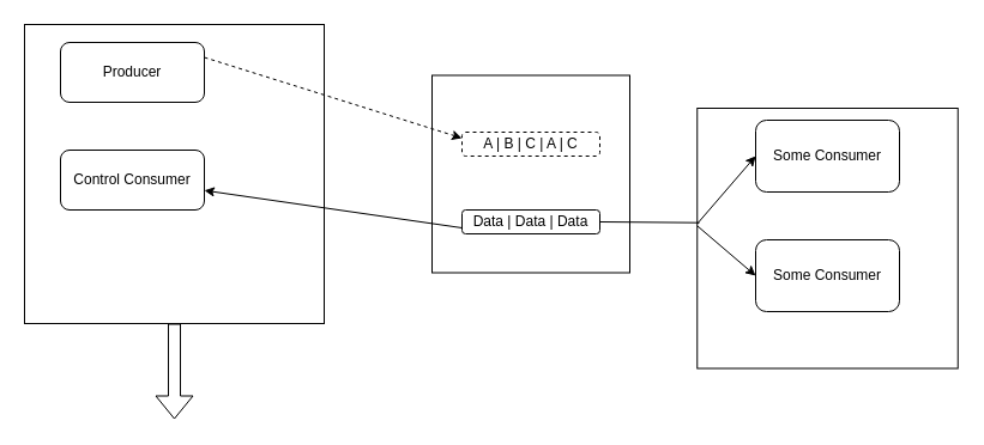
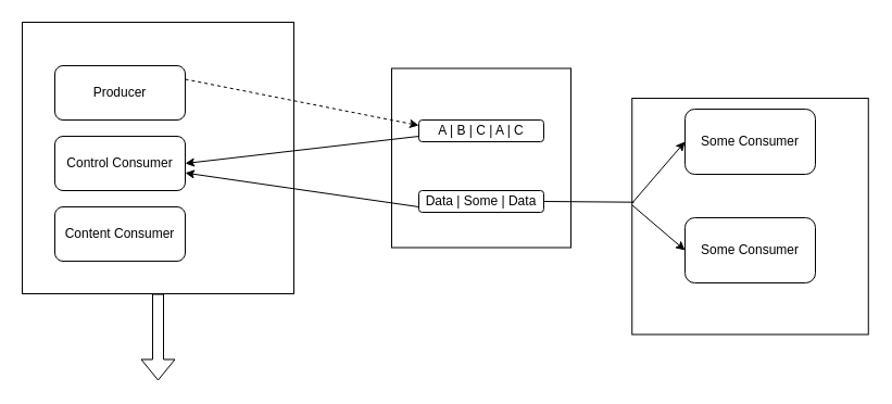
  <mxCell id="0" />
  <mxCell id="1" parent="0" />
  <mxCell id="2" value="" style="whiteSpace=wrap;html=1;aspect=fixed;" parent="1" vertex="1"><mxGeometry x="581.25" y="90" width="217.5" height="217.5" as="geometry" /></mxCell>
  <mxCell id="3" style="edgeStyle=none;rounded=0;orthogonalLoop=1;jettySize=auto;html=1;exitX=0;exitY=0.452;exitDx=0;exitDy=0;exitPerimeter=0;entryX=0;entryY=0.5;entryDx=0;entryDy=0;" parent="1" source="2" target="17" edge="1"><mxGeometry relative="1" as="geometry" /></mxCell>
  <mxCell id="4" style="edgeStyle=none;rounded=0;orthogonalLoop=1;jettySize=auto;html=1;entryX=0;entryY=0.5;entryDx=0;entryDy=0;exitX=0;exitY=0.444;exitDx=0;exitDy=0;exitPerimeter=0;" parent="1" source="2" target="9" edge="1"><mxGeometry relative="1" as="geometry" /></mxCell>
  <mxCell id="5" value="" style="whiteSpace=wrap;html=1;aspect=fixed;" parent="1" vertex="1"><mxGeometry width="250" height="250" as="geometry" x="20" y="20" /></mxCell>
  <mxCell id="6" value="" style="whiteSpace=wrap;html=1;aspect=fixed;" parent="1" vertex="1"><mxGeometry x="360" y="62.5" width="165" height="165" as="geometry" /></mxCell>
  <mxCell id="7" style="rounded=0;orthogonalLoop=1;jettySize=auto;html=1;exitX=1;exitY=0.25;exitDx=0;exitDy=0;entryX=0;entryY=0.25;entryDx=0;entryDy=0;dashed=1;" parent="1" source="8" target="14" edge="1"><mxGeometry relative="1" as="geometry" /></mxCell>
- <mxCell id="8" value="Producer" style="rounded=1;whiteSpace=wrap;html=1;" parent="1" vertex="1"><mxGeometry x="50" y="35" width="120" height="50" as="geometry" /></mxCell>
+ <mxCell id="8" value="Producer" style="rounded=1;whiteSpace=wrap;html=1;" parent="1" vertex="1"><mxGeometry x="50" y="60" width="120" height="50" as="geometry" /></mxCell>
  <mxCell id="9" value="Some Consumer" style="rounded=1;whiteSpace=wrap;html=1;" parent="1" vertex="1"><mxGeometry x="630" y="100" width="120" height="60" as="geometry" /></mxCell>
  <mxCell id="10" style="edgeStyle=none;rounded=0;orthogonalLoop=1;jettySize=auto;html=1;exitX=0;exitY=0.75;exitDx=0;exitDy=0;" parent="1" source="12" target="15" edge="1"><mxGeometry relative="1" as="geometry" /></mxCell>
  <mxCell id="11" style="edgeStyle=none;rounded=0;orthogonalLoop=1;jettySize=auto;html=1;entryX=0.008;entryY=0.44;entryDx=0;entryDy=0;entryPerimeter=0;exitX=1;exitY=0.5;exitDx=0;exitDy=0;endArrow=none;endFill=0;" parent="1" source="12" target="2" edge="1"><mxGeometry relative="1" as="geometry" /></mxCell>
- <mxCell id="12" value="Data | Data | Data" style="rounded=1;whiteSpace=wrap;html=1;" parent="1" vertex="1"><mxGeometry x="385" y="175" width="115" height="20" as="geometry" /></mxCell>
- <mxCell id="14" value="A | B | C | A | C" style="rounded=1;whiteSpace=wrap;html=1;dashed=1;" parent="1" vertex="1"><mxGeometry x="385" y="110" width="115" height="20" as="geometry" /></mxCell>
+ <mxCell id="12" value="Data | Some | Data" style="rounded=1;whiteSpace=wrap;html=1;" parent="1" vertex="1"><mxGeometry x="385" y="175" width="115" height="20" as="geometry" /></mxCell>
+ <mxCell id="13" style="rounded=0;orthogonalLoop=1;jettySize=auto;html=1;exitX=0;exitY=0.75;exitDx=0;exitDy=0;entryX=1;entryY=0.5;entryDx=0;entryDy=0;" parent="1" source="14" target="15" edge="1"><mxGeometry relative="1" as="geometry" /></mxCell>
+ <mxCell id="14" value="A | B | C | A | C" style="rounded=1;whiteSpace=wrap;html=1;" parent="1" vertex="1"><mxGeometry x="385" y="110" width="115" height="20" as="geometry" /></mxCell>
  <mxCell id="15" value="Control Consumer" style="rounded=1;whiteSpace=wrap;html=1;" parent="1" vertex="1"><mxGeometry x="50" y="125" width="120" height="50" as="geometry" /></mxCell>
+ <mxCell id="16" value="Content Consumer" style="rounded=1;whiteSpace=wrap;html=1;" parent="1" vertex="1"><mxGeometry x="50" y="190" width="120" height="50" as="geometry" /></mxCell>
  <mxCell id="17" value="Some Consumer" style="rounded=1;whiteSpace=wrap;html=1;" parent="1" vertex="1"><mxGeometry x="630" y="200" width="120" height="60" as="geometry" /></mxCell>
  <mxCell id="18" value="" style="shape=flexArrow;endArrow=classic;html=1;exitX=0.5;exitY=1;exitDx=0;exitDy=0;" parent="1" source="5" edge="1"><mxGeometry width="50" height="50" relative="1" as="geometry"><mxPoint x="200" y="360" as="sourcePoint" /><mxPoint x="145" y="350" as="targetPoint" /></mxGeometry></mxCell>
